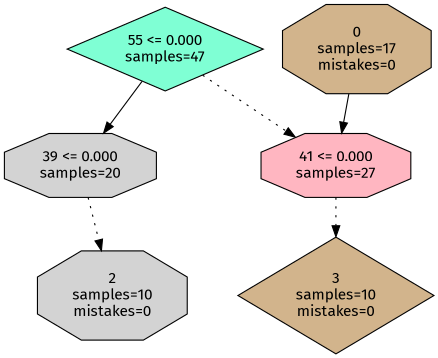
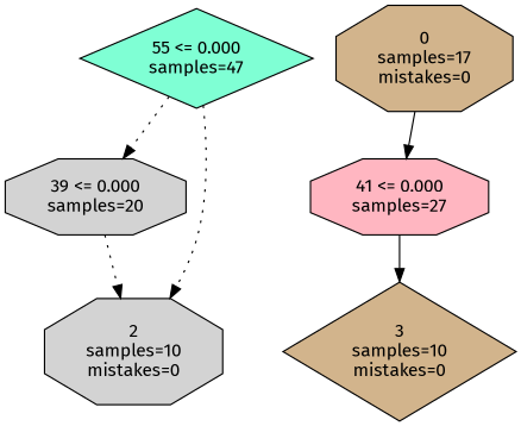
  digraph {
    fontname="Fira Sans"
    node [fillcolor=lightgrey fontname="Fira Sans" shape=octagon style=filled]
    edge [fontname="Fira Sans" style=dotted]
    n1 [fillcolor=aquamarine label="55 <= 0.000\nsamples=\47" shape=diamond]
    n2 [label="39 <= 0.000\nsamples=\20"]
    n3 [fillcolor=lightpink label="41 <= 0.000\nsamples=\27"]
    n4 [label="2\nsamples=\10\nmistakes=\0"]
    n5 [fillcolor=tan label="3\nsamples=\10\nmistakes=\0" shape=diamond]
    n6 [fillcolor=tan label="0\nsamples=\17\nmistakes=\0"]
-   n1 -> n2 [style=solid]
-   n1 -> n3
+   n1 -> n2
+   n1 -> n4
    n2 -> n4
-   n3 -> n5
+   n3 -> n5 [style=solid]
    n6 -> n3 [style=solid]
  }
